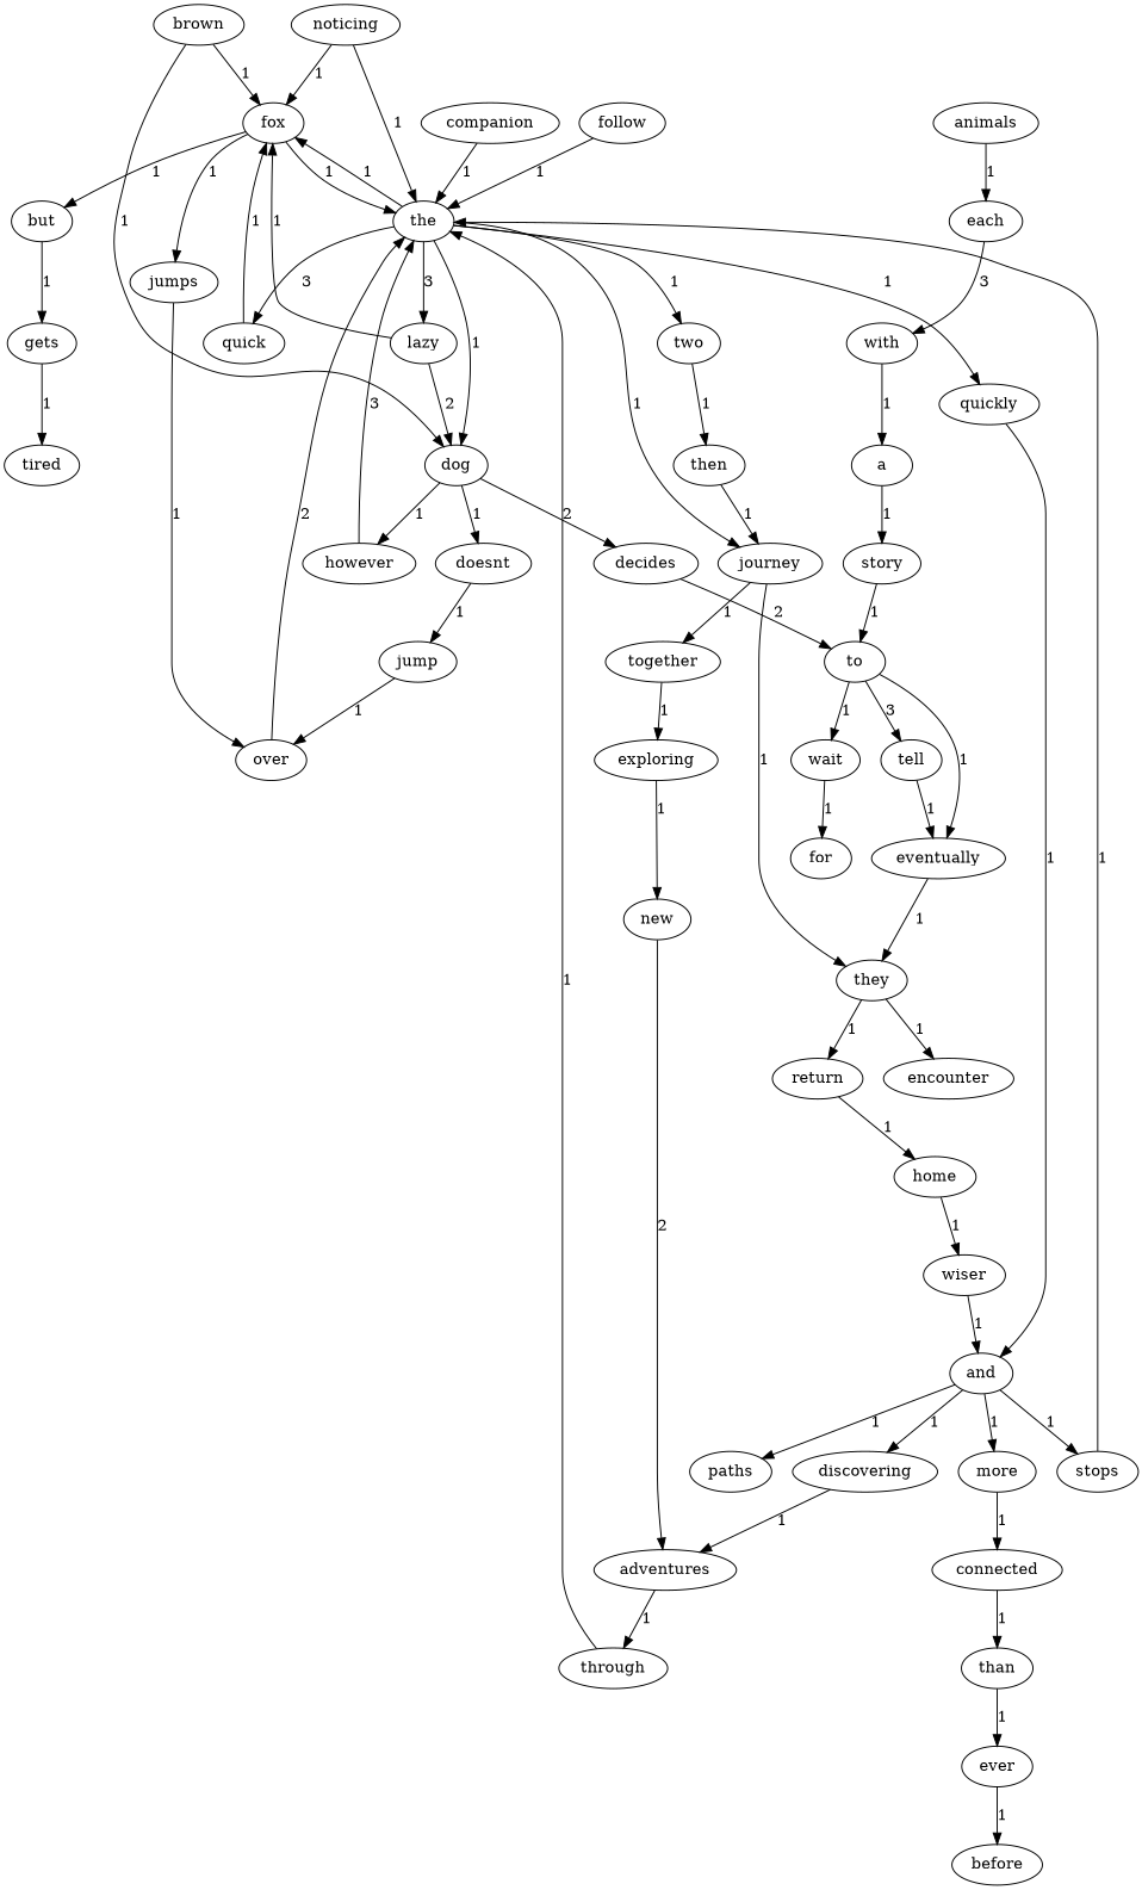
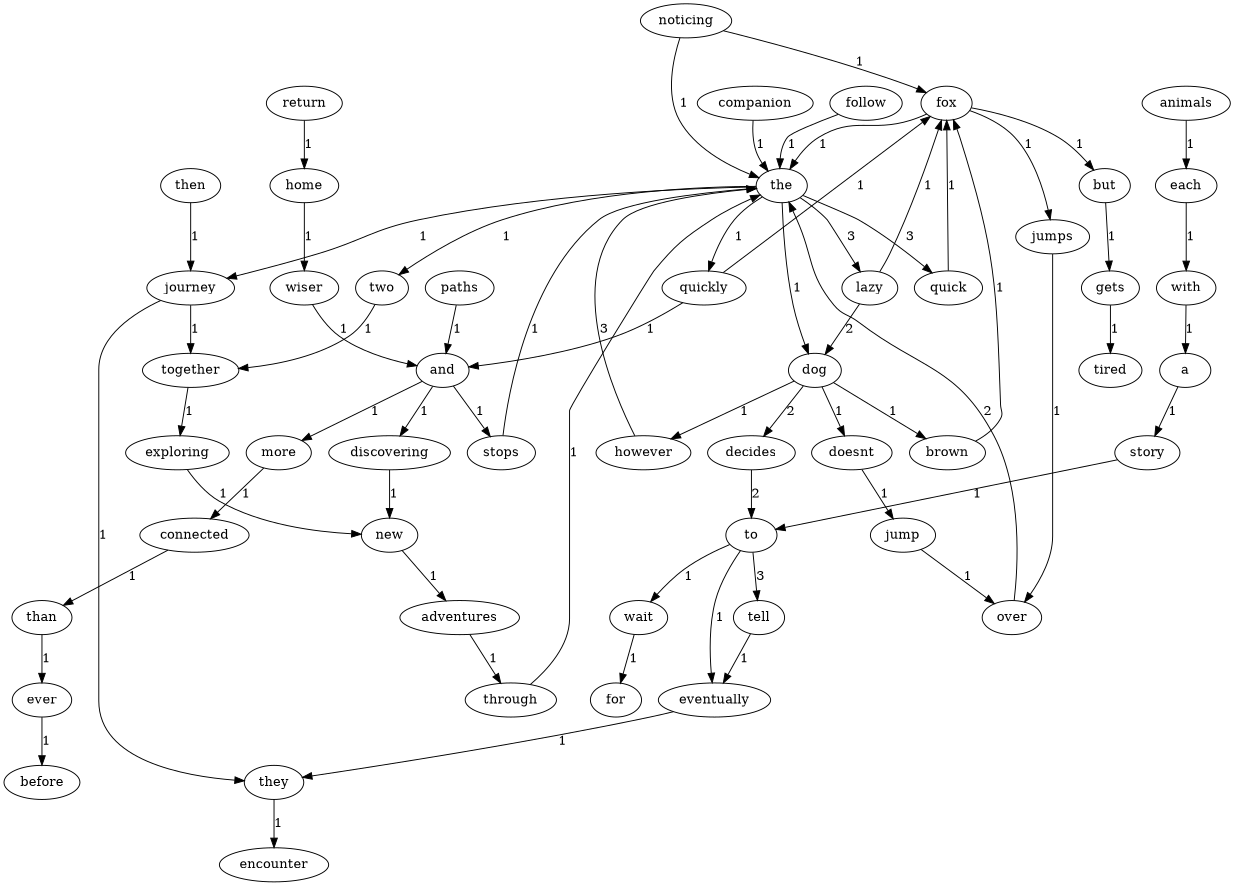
  digraph {
    edge [weight=1]
    but
    gets
    tired
    through
    the
    quick
    fox
    journey
    dog
    lazy
    two
    quickly
    jumps
    they
    together
    doesnt
    however
    decides
    then
    brown
    over
    noticing
    and
    stops
    discovering
    more
    new
    connected
    tell
    eventually
    encounter
    return
    jump
    than
    ever
    before
    animals
    each
    with
    a
    adventures
    home
    wiser
    paths
    exploring
    companion
    to
    story
    wait
    for
    follow
    but -> gets [label=1]
    gets -> tired [label=1]
    through -> the [label=1]
    the -> quick [label=3 weight=3]
-   the -> fox [label=1]
+   quickly -> fox [label=1]
    the -> journey [label=1]
    the -> dog [label=1]
    the -> lazy [label=3 weight=3]
    the -> two [label=1]
    the -> quickly [label=1]
    quick -> fox [label=1]
    fox -> but [label=1]
    fox -> the [label=1]
    fox -> jumps [label=1]
    journey -> they [label=1]
    journey -> together [label=1]
    dog -> doesnt [label=1]
    dog -> however [label=1]
    dog -> decides [label=2 weight=2]
    lazy -> fox [label=1]
    lazy -> dog [label=2 weight=2]
-   two -> then [label=1]
+   two -> together [label=1]
    quickly -> and [label=1]
    jumps -> over [label=1]
    they -> encounter [label=1]
-   they -> return [label=1]
    together -> exploring [label=1]
    doesnt -> jump [label=1]
    however -> the [label=3]
    decides -> to [label=2 weight=2]
    then -> journey [label=1]
    brown -> fox [label=1]
-   brown -> dog [label=1]
+   dog -> brown [label=1]
    over -> the [label=2 weight=2]
    noticing -> the [label=1]
    noticing -> fox [label=1]
    and -> stops [label=1]
    and -> discovering [label=1]
    and -> more [label=1]
    stops -> the [label=1]
-   discovering -> adventures [label=1]
+   discovering -> new [label=1]
    more -> connected [label=1]
-   new -> adventures [label=2]
+   new -> adventures [label=1]
    connected -> than [label=1]
    tell -> eventually [label=1]
    eventually -> they [label=1]
    return -> home [label=1]
    jump -> over [label=1]
    than -> ever [label=1]
    ever -> before [label=1]
    animals -> each [label=1]
-   each -> with [label=3]
+   each -> with [label=1]
    with -> a [label=1]
    a -> story [label=1]
    adventures -> through [label=1]
    home -> wiser [label=1]
    wiser -> and [label=1]
-   and -> paths [label=1]
+   paths -> and [label=1]
    exploring -> new [label=1]
    companion -> the [label=1]
    to -> tell [label=3]
    to -> eventually [label=1]
    to -> wait [label=1]
    story -> to [label=1]
    wait -> for [label=1]
    follow -> the [label=1]
  }
